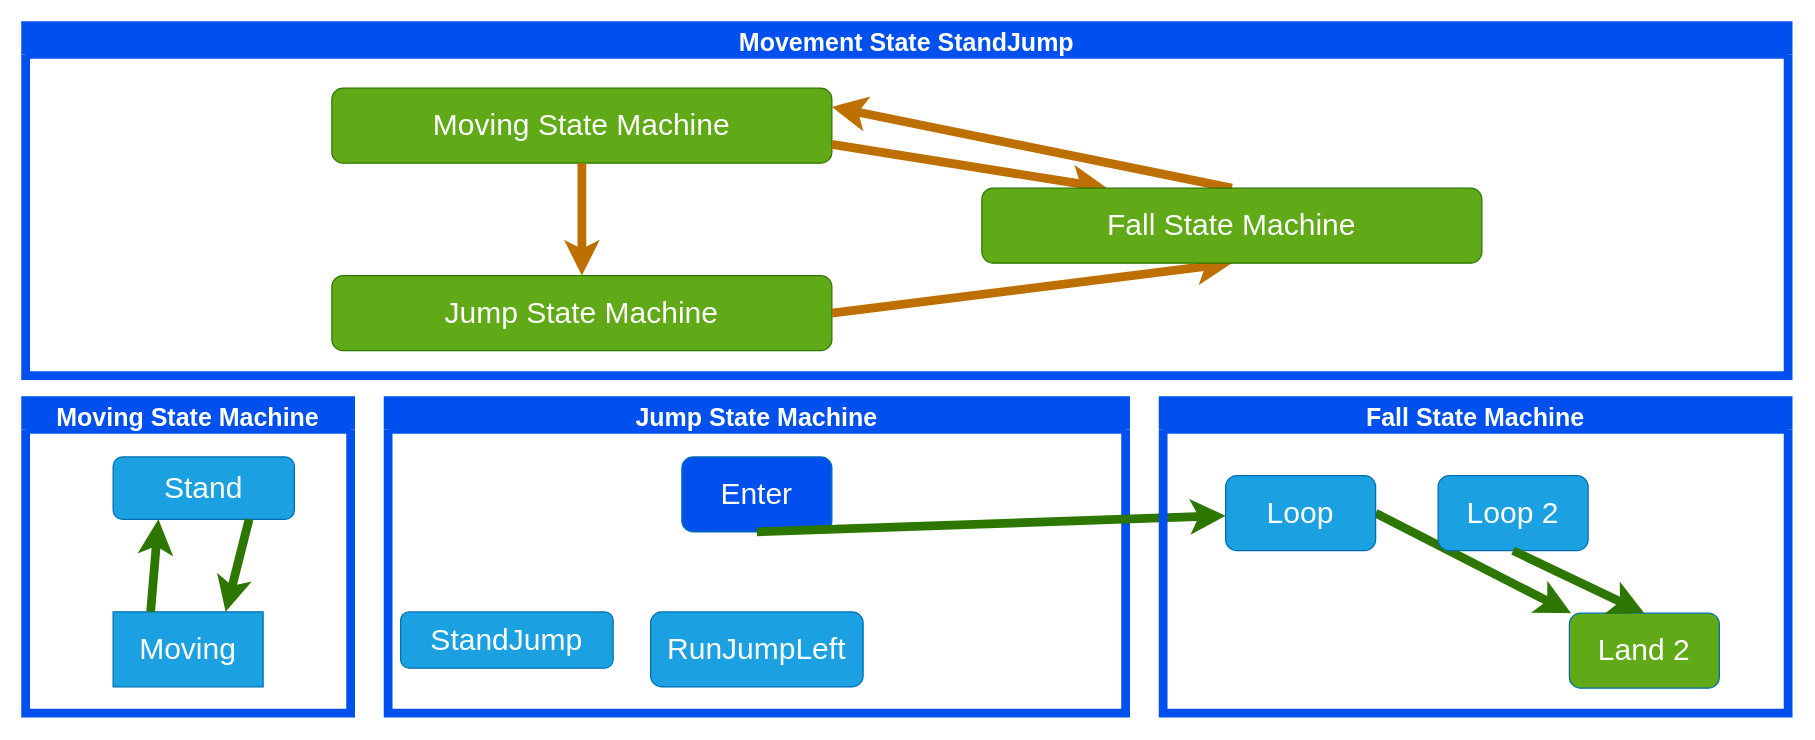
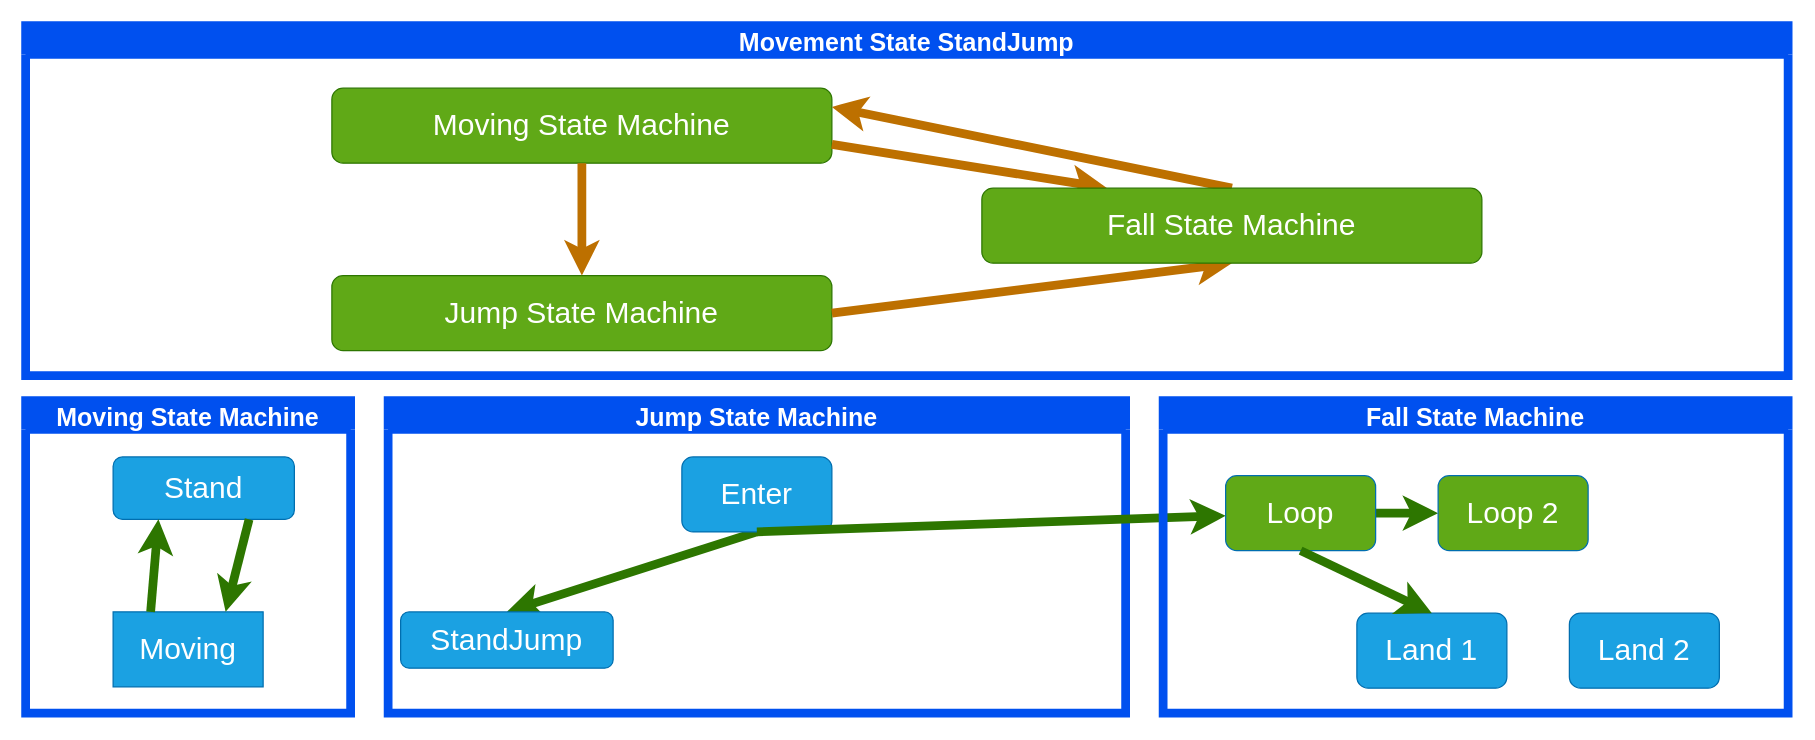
  <mxCell id="0" />
  <mxCell id="1" parent="0" />
  <mxCell id="2" value="Moving State Machine" style="swimlane;fontSize=20;fillColor=#0050ef;fontColor=#ffffff;strokeColor=#0050ef;strokeWidth=7;" parent="1" vertex="1"><mxGeometry x="20" y="320" width="260" height="250" as="geometry" /></mxCell>
  <mxCell id="3" value="Stand" style="rounded=1;whiteSpace=wrap;html=1;fontSize=24;fillColor=#1ba1e2;fontColor=#ffffff;strokeColor=#006EAF;" parent="2" vertex="1"><mxGeometry x="70" y="45" width="145" height="50" as="geometry" /></mxCell>
  <mxCell id="4" value="Jump State Machine" style="swimlane;fontSize=20;fillColor=#0050ef;fontColor=#ffffff;strokeColor=#0050ef;strokeWidth=7;" vertex="1" parent="1"><mxGeometry x="310" y="320" width="590" height="250" as="geometry" /></mxCell>
- <mxCell id="6" value="Enter" style="rounded=1;whiteSpace=wrap;html=1;fontSize=24;fillColor=#0050ef;fontColor=#ffffff;strokeColor=#006EAF;" vertex="1" parent="4"><mxGeometry x="235" y="45" width="120" height="60" as="geometry" /></mxCell>
+ <mxCell id="5" style="edgeStyle=none;html=1;exitX=0.5;exitY=1;exitDx=0;exitDy=0;entryX=0.5;entryY=0;entryDx=0;entryDy=0;fillColor=#60a917;strokeColor=#2D7600;strokeWidth=7;" edge="1" parent="4" source="6" target="10"><mxGeometry relative="1" as="geometry"><mxPoint x="-160" y="115" as="sourcePoint" /><mxPoint x="95" y="145.0" as="targetPoint" /></mxGeometry></mxCell>
+ <mxCell id="6" value="Enter" style="rounded=1;whiteSpace=wrap;html=1;fontSize=24;fillColor=#1ba1e2;fontColor=#ffffff;strokeColor=#006EAF;" vertex="1" parent="4"><mxGeometry x="235" y="45" width="120" height="60" as="geometry" /></mxCell>
  <mxCell id="7" style="edgeStyle=none;html=1;fillColor=#60a917;strokeColor=#2D7600;strokeWidth=7;exitX=0.5;exitY=1;exitDx=0;exitDy=0;" edge="1" parent="4" source="6" target="13"><mxGeometry relative="1" as="geometry"><mxPoint x="335" y="100" as="sourcePoint" /><mxPoint x="145" y="155" as="targetPoint" /></mxGeometry></mxCell>
- <mxCell id="8" value="RunJumpLeft" style="rounded=1;whiteSpace=wrap;html=1;fontSize=24;fillColor=#1ba1e2;fontColor=#ffffff;strokeColor=#006EAF;" vertex="1" parent="4"><mxGeometry x="210" y="169" width="170" height="60" as="geometry" /></mxCell>
  <mxCell id="9" value="Moving" style="whiteSpace=wrap;html=1;fontSize=24;fillColor=#1ba1e2;fontColor=#ffffff;strokeColor=#006EAF;rounded=0;" vertex="1" parent="4"><mxGeometry x="-220" y="169" width="120" height="60" as="geometry" /></mxCell>
  <mxCell id="10" value="StandJump" style="rounded=1;whiteSpace=wrap;html=1;fontSize=24;fillColor=#1ba1e2;fontColor=#ffffff;strokeColor=#006EAF;" vertex="1" parent="4"><mxGeometry x="10" y="169" width="170" height="45" as="geometry" /></mxCell>
  <mxCell id="11" value="Fall State Machine" style="swimlane;fontSize=20;fillColor=#0050ef;fontColor=#ffffff;strokeColor=#0050ef;strokeWidth=7;" parent="1" vertex="1"><mxGeometry x="930" y="320" width="500" height="250" as="geometry" /></mxCell>
- <mxCell id="12" style="edgeStyle=none;html=1;exitX=1;exitY=0.5;exitDx=0;exitDy=0;fillColor=#60a917;strokeColor=#2D7600;strokeWidth=7;" parent="11" source="13" target="16" edge="1"><mxGeometry relative="1" as="geometry"><mxPoint x="295" y="105" as="sourcePoint" /><mxPoint x="495" y="145" as="targetPoint" /></mxGeometry></mxCell>
- <mxCell id="13" value="Loop" style="rounded=1;whiteSpace=wrap;html=1;fontSize=24;fillColor=#1ba1e2;fontColor=#ffffff;strokeColor=#006EAF;" parent="11" vertex="1"><mxGeometry x="50" y="60" width="120" height="60" as="geometry" /></mxCell>
- <mxCell id="14" value="Loop 2" style="rounded=1;whiteSpace=wrap;html=1;fontSize=24;fillColor=#1ba1e2;fontColor=#ffffff;strokeColor=#006EAF;" parent="11" vertex="1"><mxGeometry x="220" y="60" width="120" height="60" as="geometry" /></mxCell>
- <mxCell id="16" value="Land 2" style="rounded=1;whiteSpace=wrap;html=1;fontSize=24;fillColor=#60a917;fontColor=#ffffff;strokeColor=#006EAF;" parent="11" vertex="1"><mxGeometry x="325" y="170" width="120" height="60" as="geometry" /></mxCell>
- <mxCell id="18" style="edgeStyle=none;html=1;exitX=0.5;exitY=1;exitDx=0;exitDy=0;entryX=0.5;entryY=0;entryDx=0;entryDy=0;fillColor=#60a917;strokeColor=#2D7600;strokeWidth=7;" parent="11" source="14" target="16" edge="1"><mxGeometry relative="1" as="geometry"><mxPoint x="343" y="124.5" as="sourcePoint" /><mxPoint x="427" y="124.5" as="targetPoint" /></mxGeometry></mxCell>
+ <mxCell id="12" style="edgeStyle=none;html=1;exitX=1;exitY=0.5;exitDx=0;exitDy=0;entryX=0;entryY=0.5;entryDx=0;entryDy=0;fillColor=#60a917;strokeColor=#2D7600;strokeWidth=7;" parent="11" source="13" target="14" edge="1"><mxGeometry relative="1" as="geometry"><mxPoint x="295" y="105" as="sourcePoint" /><mxPoint x="495" y="145" as="targetPoint" /></mxGeometry></mxCell>
+ <mxCell id="13" value="Loop" style="rounded=1;whiteSpace=wrap;html=1;fontSize=24;fillColor=#60a917;fontColor=#ffffff;strokeColor=#006EAF;" parent="11" vertex="1"><mxGeometry x="50" y="60" width="120" height="60" as="geometry" /></mxCell>
+ <mxCell id="14" value="Loop 2" style="rounded=1;whiteSpace=wrap;html=1;fontSize=24;fillColor=#60a917;fontColor=#ffffff;strokeColor=#006EAF;" parent="11" vertex="1"><mxGeometry x="220" y="60" width="120" height="60" as="geometry" /></mxCell>
+ <mxCell id="15" value="Land 1" style="rounded=1;whiteSpace=wrap;html=1;fontSize=24;fillColor=#1ba1e2;fontColor=#ffffff;strokeColor=#006EAF;" parent="11" vertex="1"><mxGeometry x="155" y="170" width="120" height="60" as="geometry" /></mxCell>
+ <mxCell id="16" value="Land 2" style="rounded=1;whiteSpace=wrap;html=1;fontSize=24;fillColor=#1ba1e2;fontColor=#ffffff;strokeColor=#006EAF;" parent="11" vertex="1"><mxGeometry x="325" y="170" width="120" height="60" as="geometry" /></mxCell>
+ <mxCell id="17" style="edgeStyle=none;html=1;exitX=0.5;exitY=1;exitDx=0;exitDy=0;entryX=0.5;entryY=0;entryDx=0;entryDy=0;fillColor=#60a917;strokeColor=#2D7600;strokeWidth=7;" parent="11" source="13" target="15" edge="1"><mxGeometry relative="1" as="geometry"><mxPoint x="180" y="100" as="sourcePoint" /><mxPoint x="264" y="100" as="targetPoint" /></mxGeometry></mxCell>
  <mxCell id="19" value="Movement State StandJump" style="swimlane;fontSize=20;fillColor=#0050ef;fontColor=#ffffff;strokeColor=#0050ef;strokeWidth=7;" parent="1" vertex="1"><mxGeometry x="20" y="20" width="1410" height="280" as="geometry" /></mxCell>
  <mxCell id="20" value="Moving State Machine" style="rounded=1;whiteSpace=wrap;html=1;fontSize=24;fillColor=#60a917;fontColor=#ffffff;strokeColor=#2D7600;" parent="19" vertex="1"><mxGeometry x="245" y="50" width="400" height="60" as="geometry" /></mxCell>
  <mxCell id="21" value="Jump State Machine" style="rounded=1;whiteSpace=wrap;html=1;fontSize=24;fillColor=#60a917;fontColor=#ffffff;strokeColor=#2D7600;" parent="19" vertex="1"><mxGeometry x="245" y="200" width="400" height="60" as="geometry" /></mxCell>
  <mxCell id="22" style="edgeStyle=none;html=1;exitX=0.5;exitY=1;exitDx=0;exitDy=0;entryX=0.5;entryY=0;entryDx=0;entryDy=0;fillColor=#f0a30a;strokeColor=#BD7000;strokeWidth=7;" parent="19" source="20" target="21" edge="1"><mxGeometry relative="1" as="geometry"><mxPoint x="770" y="495" as="sourcePoint" /><mxPoint x="570" y="535" as="targetPoint" /></mxGeometry></mxCell>
  <mxCell id="23" style="edgeStyle=none;html=1;exitX=1;exitY=0.5;exitDx=0;exitDy=0;entryX=0.5;entryY=1;entryDx=0;entryDy=0;fillColor=#f0a30a;strokeColor=#BD7000;strokeWidth=7;" parent="19" source="21" target="26" edge="1"><mxGeometry relative="1" as="geometry"><mxPoint x="455" y="110" as="sourcePoint" /><mxPoint x="455" y="200" as="targetPoint" /></mxGeometry></mxCell>
  <mxCell id="24" style="edgeStyle=none;html=1;exitX=1;exitY=0.75;exitDx=0;exitDy=0;entryX=0.25;entryY=0;entryDx=0;entryDy=0;fillColor=#f0a30a;strokeColor=#BD7000;strokeWidth=7;" parent="19" source="20" target="26" edge="1"><mxGeometry relative="1" as="geometry"><mxPoint x="455" y="110" as="sourcePoint" /><mxPoint x="455" y="200" as="targetPoint" /></mxGeometry></mxCell>
  <mxCell id="25" style="edgeStyle=none;html=1;exitX=0.5;exitY=0;exitDx=0;exitDy=0;entryX=1;entryY=0.25;entryDx=0;entryDy=0;fillColor=#f0a30a;strokeColor=#BD7000;strokeWidth=7;" parent="19" source="26" target="20" edge="1"><mxGeometry relative="1" as="geometry"><mxPoint x="655" y="230" as="sourcePoint" /><mxPoint x="975" y="190" as="targetPoint" /></mxGeometry></mxCell>
  <mxCell id="26" value="Fall State Machine" style="rounded=1;whiteSpace=wrap;html=1;fontSize=24;fillColor=#60a917;fontColor=#ffffff;strokeColor=#2D7600;" parent="19" vertex="1"><mxGeometry x="765" y="130" width="400" height="60" as="geometry" /></mxCell>
  <mxCell id="27" style="edgeStyle=none;html=1;exitX=0.25;exitY=0;exitDx=0;exitDy=0;entryX=0.25;entryY=1;entryDx=0;entryDy=0;fillColor=#60a917;strokeColor=#2D7600;strokeWidth=7;" parent="1" source="9" target="3" edge="1"><mxGeometry relative="1" as="geometry"><mxPoint x="120" y="465" as="sourcePoint" /></mxGeometry></mxCell>
  <mxCell id="28" style="edgeStyle=none;html=1;exitX=0.75;exitY=1;exitDx=0;exitDy=0;entryX=0.75;entryY=0;entryDx=0;entryDy=0;fillColor=#60a917;strokeColor=#2D7600;strokeWidth=7;" parent="1" source="3" target="9" edge="1"><mxGeometry relative="1" as="geometry"><mxPoint x="180" y="465" as="targetPoint" /></mxGeometry></mxCell>
